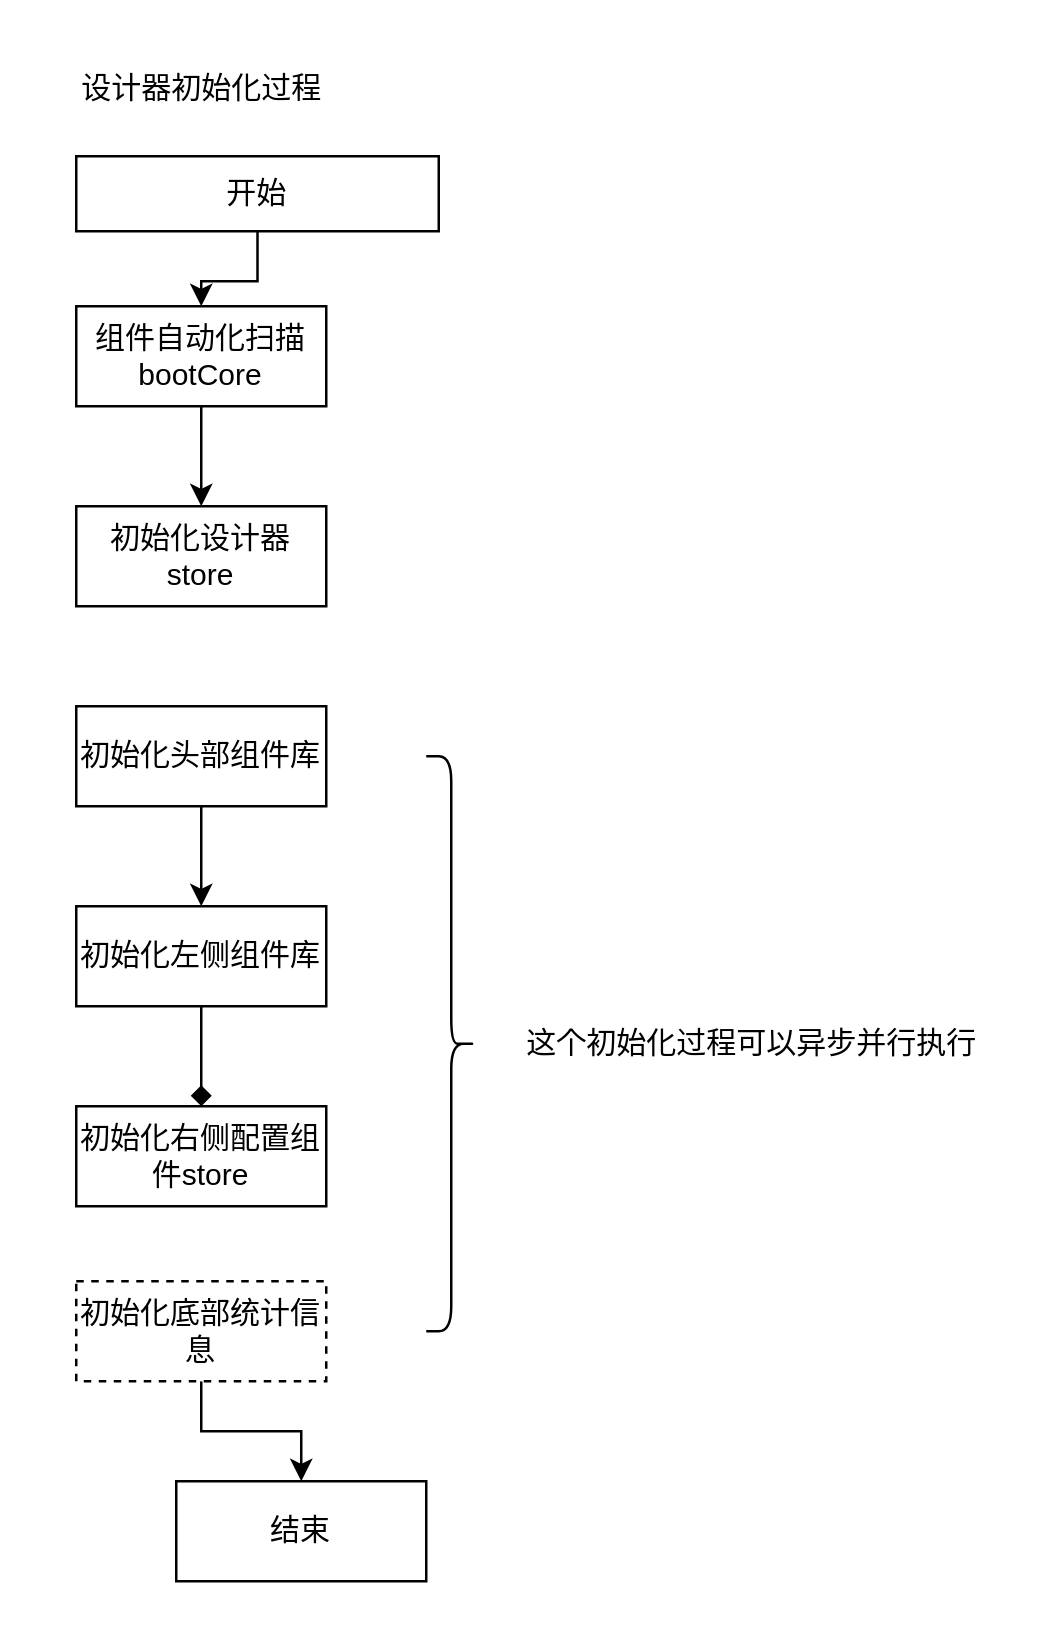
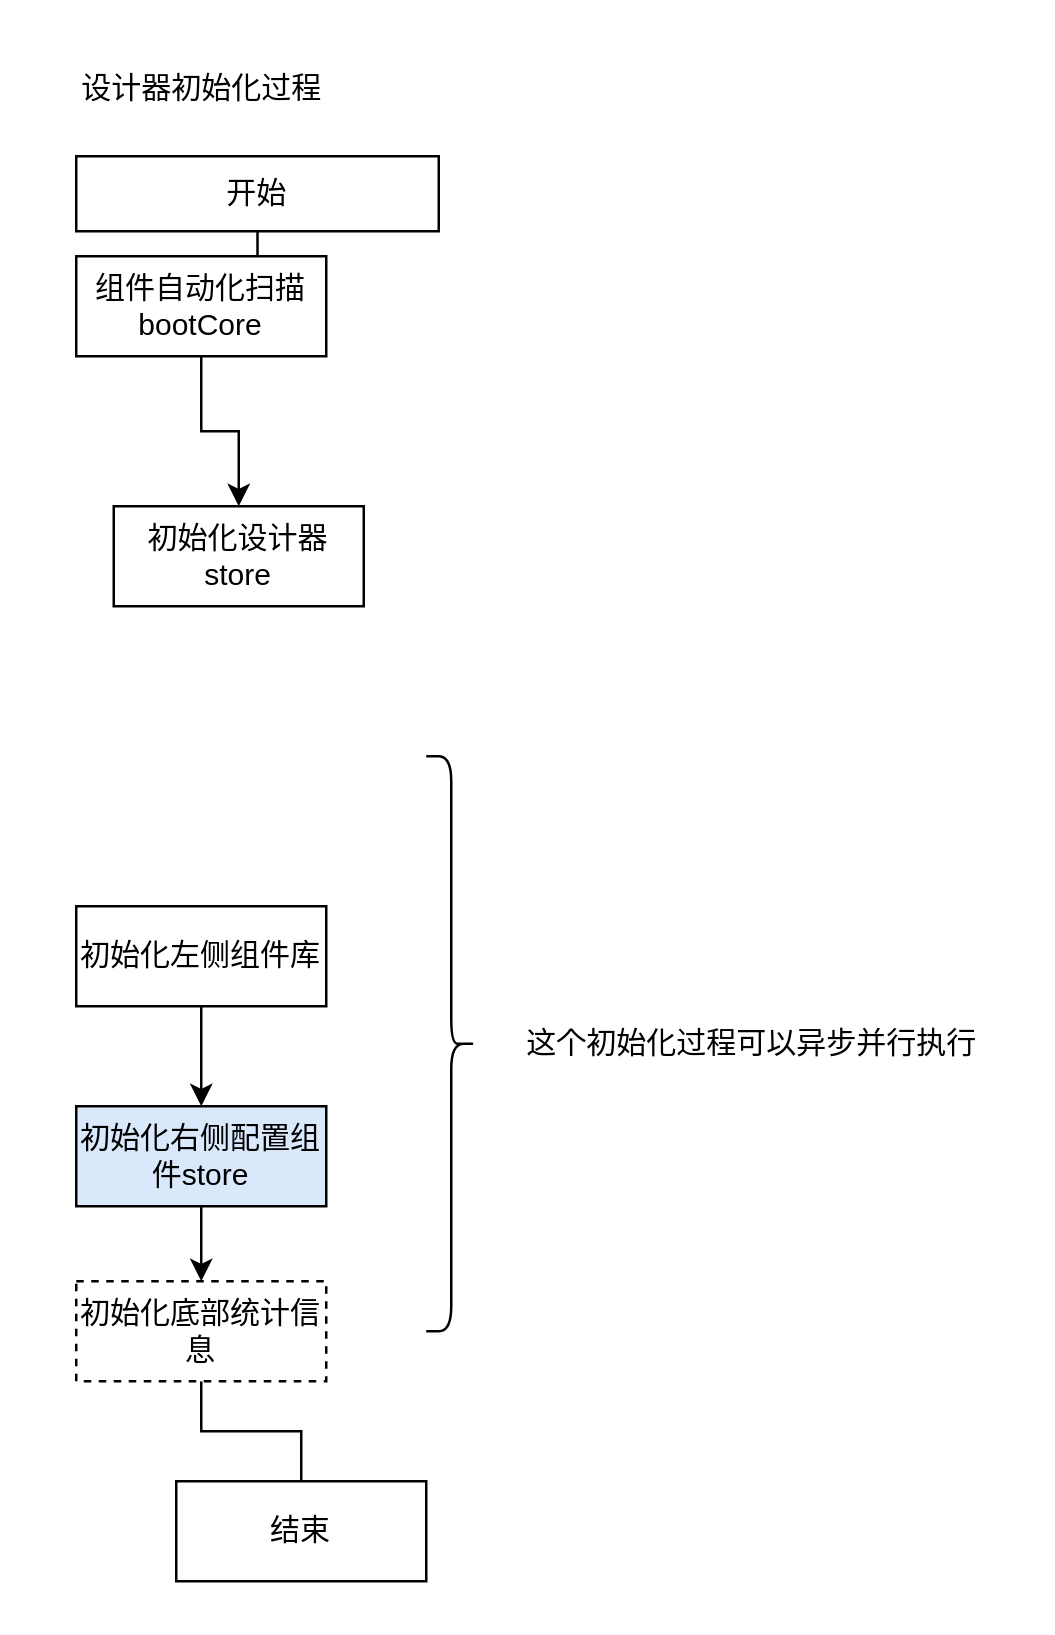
  <mxCell id="0" />
  <mxCell id="1" parent="0" />
  <mxCell id="2" value="设计器初始化过程" style="text;html=1;align=center;verticalAlign=middle;resizable=0;points=[];autosize=1;strokeColor=none;fillColor=none;" vertex="1" parent="1"><mxGeometry x="20" y="20" width="120" height="30" as="geometry" /></mxCell>
  <mxCell id="3" value="" style="edgeStyle=orthogonalEdgeStyle;rounded=0;orthogonalLoop=1;jettySize=auto;html=1;" edge="1" parent="1" source="4" target="6"><mxGeometry relative="1" as="geometry" /></mxCell>
  <mxCell id="4" value="开始" style="whiteSpace=wrap;html=1;" vertex="1" parent="1"><mxGeometry x="30" y="62" width="145" height="30" as="geometry" /></mxCell>
  <mxCell id="5" value="" style="edgeStyle=orthogonalEdgeStyle;rounded=0;orthogonalLoop=1;jettySize=auto;html=1;" edge="1" parent="1" source="6" target="7"><mxGeometry relative="1" as="geometry" /></mxCell>
- <mxCell id="6" value="组件自动化扫描bootCore" style="whiteSpace=wrap;html=1;" vertex="1" parent="1"><mxGeometry x="30" y="122" width="100" height="40" as="geometry" /></mxCell>
- <mxCell id="7" value="初始化设计器store" style="whiteSpace=wrap;html=1;" vertex="1" parent="1"><mxGeometry x="30" y="202" width="100" height="40" as="geometry" /></mxCell>
- <mxCell id="8" value="" style="edgeStyle=orthogonalEdgeStyle;rounded=0;orthogonalLoop=1;jettySize=auto;html=1;endArrow=diamond;" edge="1" parent="1" source="9" target="11"><mxGeometry relative="1" as="geometry" /></mxCell>
+ <mxCell id="6" value="组件自动化扫描bootCore" style="whiteSpace=wrap;html=1;" vertex="1" parent="1"><mxGeometry x="30" y="102" width="100" height="40" as="geometry" /></mxCell>
+ <mxCell id="7" value="初始化设计器store" style="whiteSpace=wrap;html=1;" vertex="1" parent="1"><mxGeometry x="45" y="202" width="100" height="40" as="geometry" /></mxCell>
+ <mxCell id="8" value="" style="edgeStyle=orthogonalEdgeStyle;rounded=0;orthogonalLoop=1;jettySize=auto;html=1;" edge="1" parent="1" source="9" target="11"><mxGeometry relative="1" as="geometry" /></mxCell>
  <mxCell id="9" value="初始化左侧组件库" style="whiteSpace=wrap;html=1;" vertex="1" parent="1"><mxGeometry x="30" y="362" width="100" height="40" as="geometry" /></mxCell>
- <mxCell id="11" value="初始化右侧配置组件store" style="whiteSpace=wrap;html=1;" vertex="1" parent="1"><mxGeometry x="30" y="442" width="100" height="40" as="geometry" /></mxCell>
- <mxCell id="12" value="" style="edgeStyle=orthogonalEdgeStyle;rounded=0;orthogonalLoop=1;jettySize=auto;html=1;" edge="1" parent="1" source="13" target="9"><mxGeometry relative="1" as="geometry" /></mxCell>
- <mxCell id="13" value="初始化头部组件库" style="whiteSpace=wrap;html=1;" vertex="1" parent="1"><mxGeometry x="30" y="282" width="100" height="40" as="geometry" /></mxCell>
- <mxCell id="14" value="" style="edgeStyle=orthogonalEdgeStyle;rounded=0;orthogonalLoop=1;jettySize=auto;html=1;" edge="1" parent="1" source="15" target="16"><mxGeometry relative="1" as="geometry" /></mxCell>
+ <mxCell id="10" value="" style="edgeStyle=orthogonalEdgeStyle;rounded=0;orthogonalLoop=1;jettySize=auto;html=1;" edge="1" parent="1" source="11" target="15"><mxGeometry relative="1" as="geometry" /></mxCell>
+ <mxCell id="11" value="初始化右侧配置组件store" style="whiteSpace=wrap;html=1;fillColor=#dae8fc;" vertex="1" parent="1"><mxGeometry x="30" y="442" width="100" height="40" as="geometry" /></mxCell>
+ <mxCell id="14" value="" style="edgeStyle=orthogonalEdgeStyle;rounded=0;orthogonalLoop=1;jettySize=auto;html=1;endArrow=none;" edge="1" parent="1" source="15" target="16"><mxGeometry relative="1" as="geometry" /></mxCell>
  <mxCell id="15" value="初始化底部统计信息" style="whiteSpace=wrap;html=1;dashed=1;" vertex="1" parent="1"><mxGeometry x="30" y="512" width="100" height="40" as="geometry" /></mxCell>
  <mxCell id="16" value="结束" style="whiteSpace=wrap;html=1;" vertex="1" parent="1"><mxGeometry x="70" y="592" width="100" height="40" as="geometry" /></mxCell>
  <mxCell id="17" value="" style="shape=curlyBracket;whiteSpace=wrap;html=1;rounded=1;labelPosition=left;verticalLabelPosition=middle;align=right;verticalAlign=middle;rotation=-180;" vertex="1" parent="1"><mxGeometry x="170" y="302" width="20" height="230" as="geometry" /></mxCell>
  <mxCell id="18" value="这个初始化过程可以异步并行执行" style="text;html=1;align=center;verticalAlign=middle;resizable=0;points=[];autosize=1;strokeColor=none;fillColor=none;" vertex="1" parent="1"><mxGeometry x="200" y="402" width="200" height="30" as="geometry" /></mxCell>
